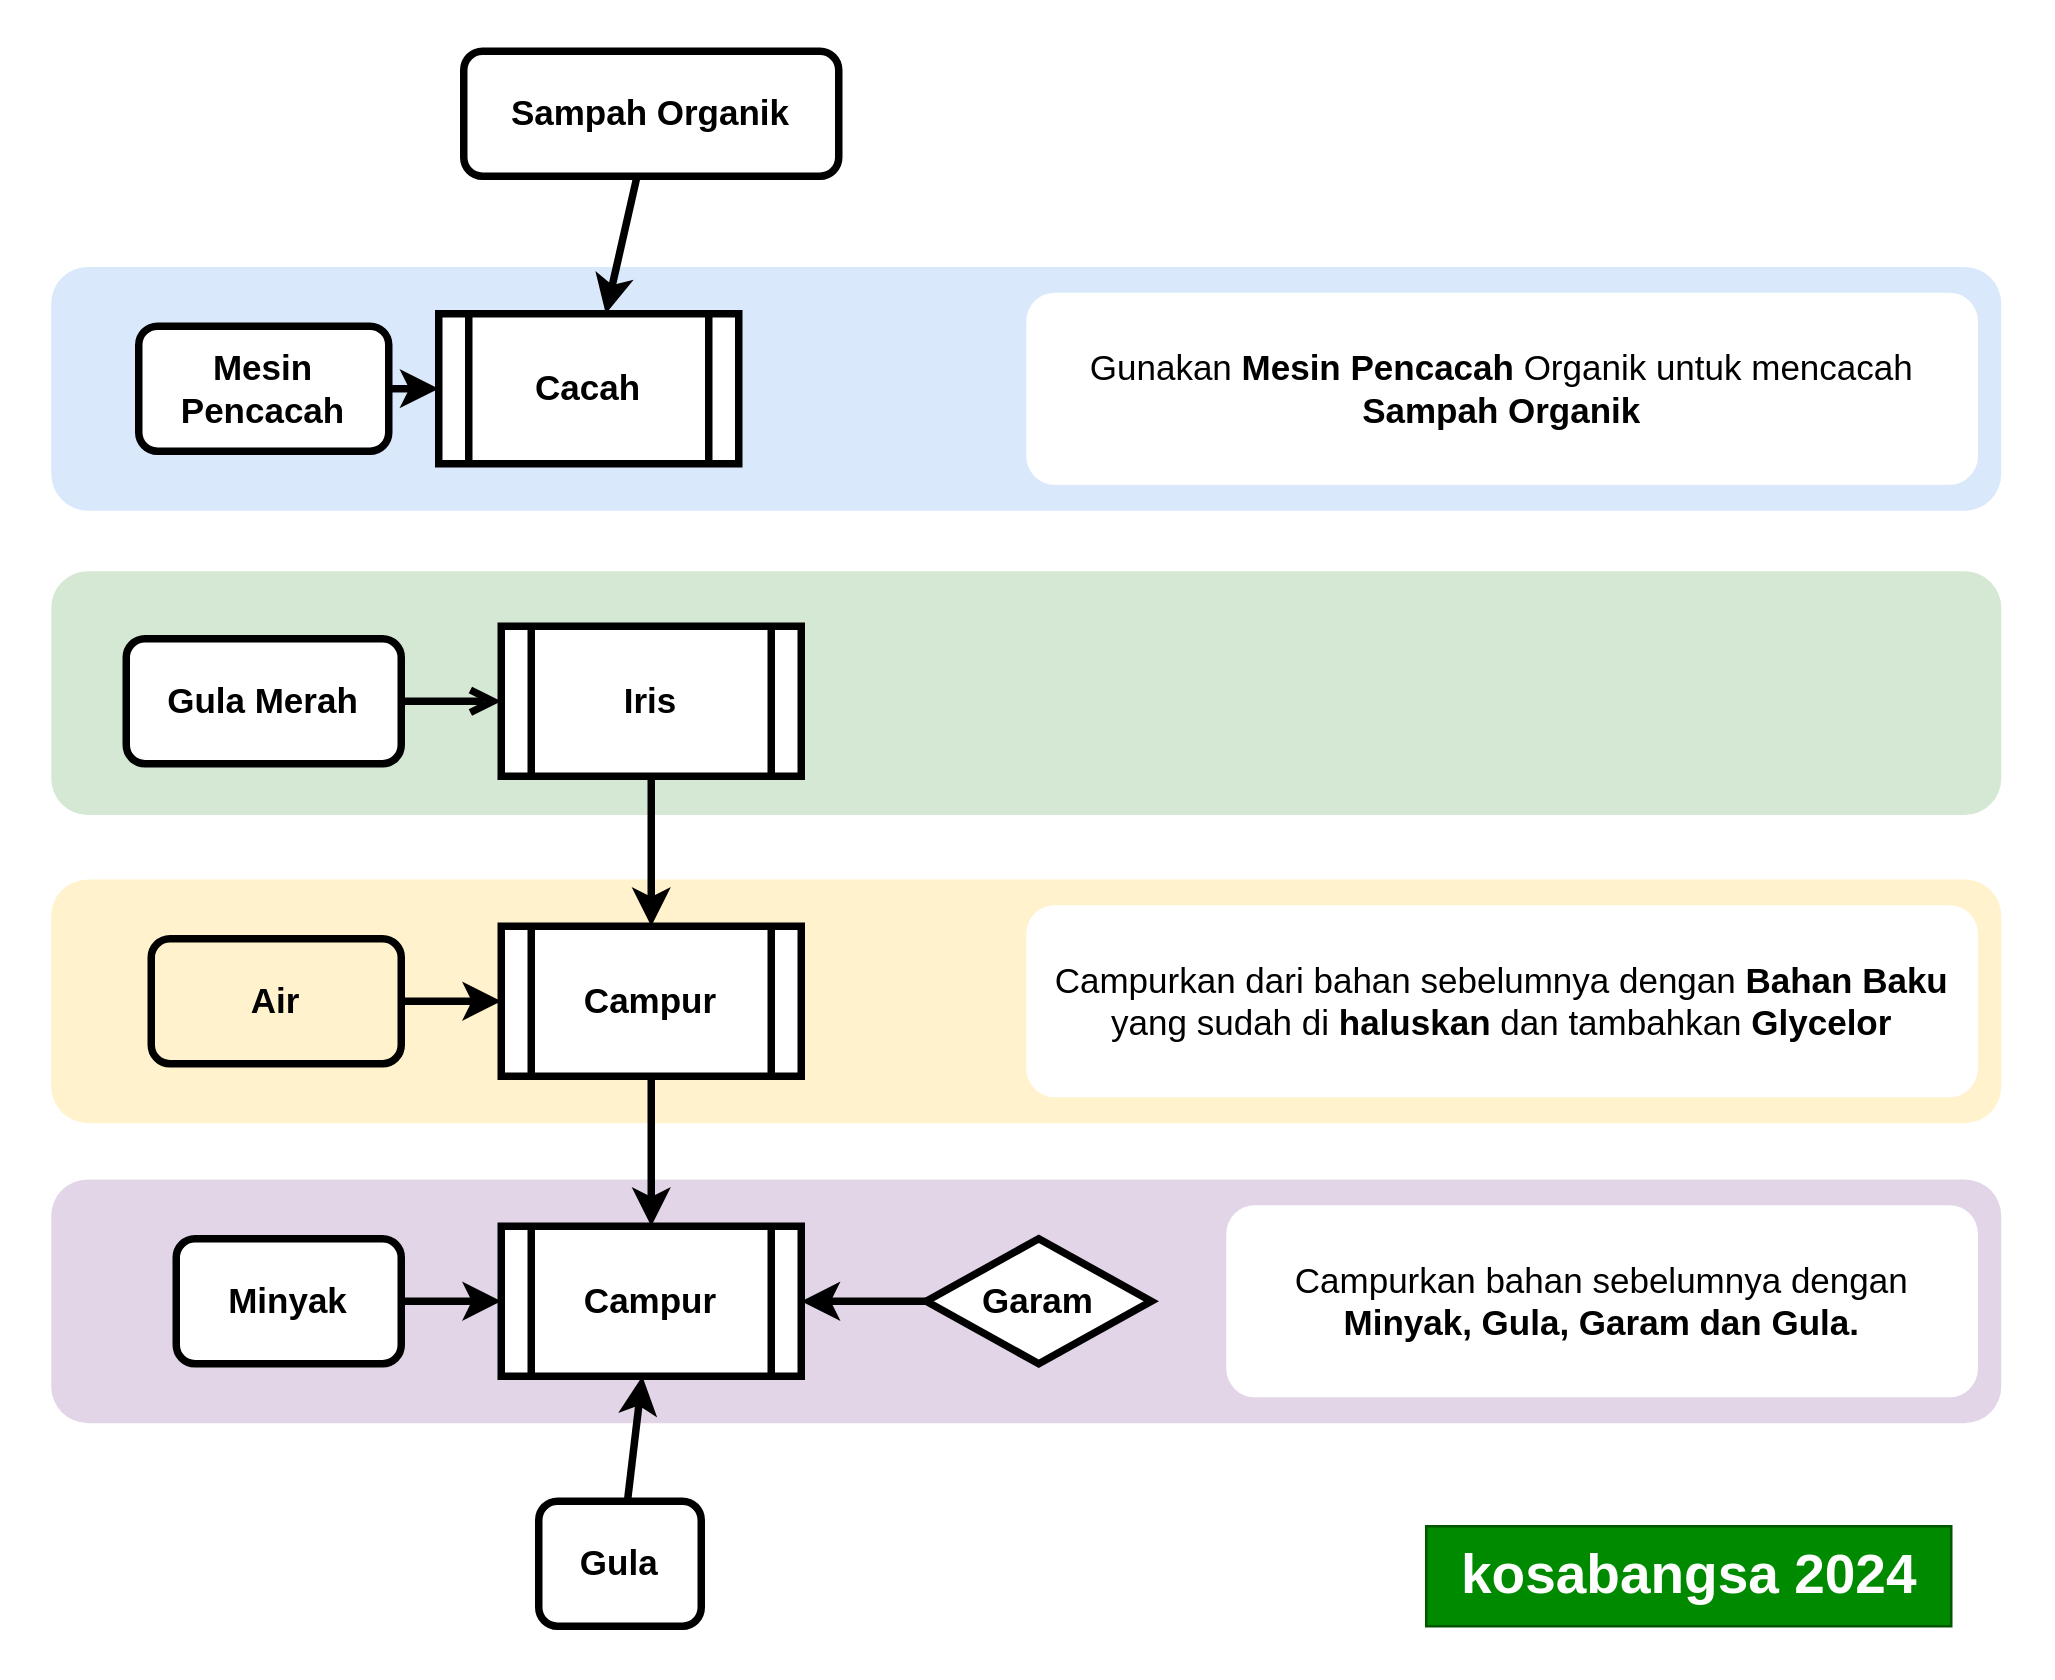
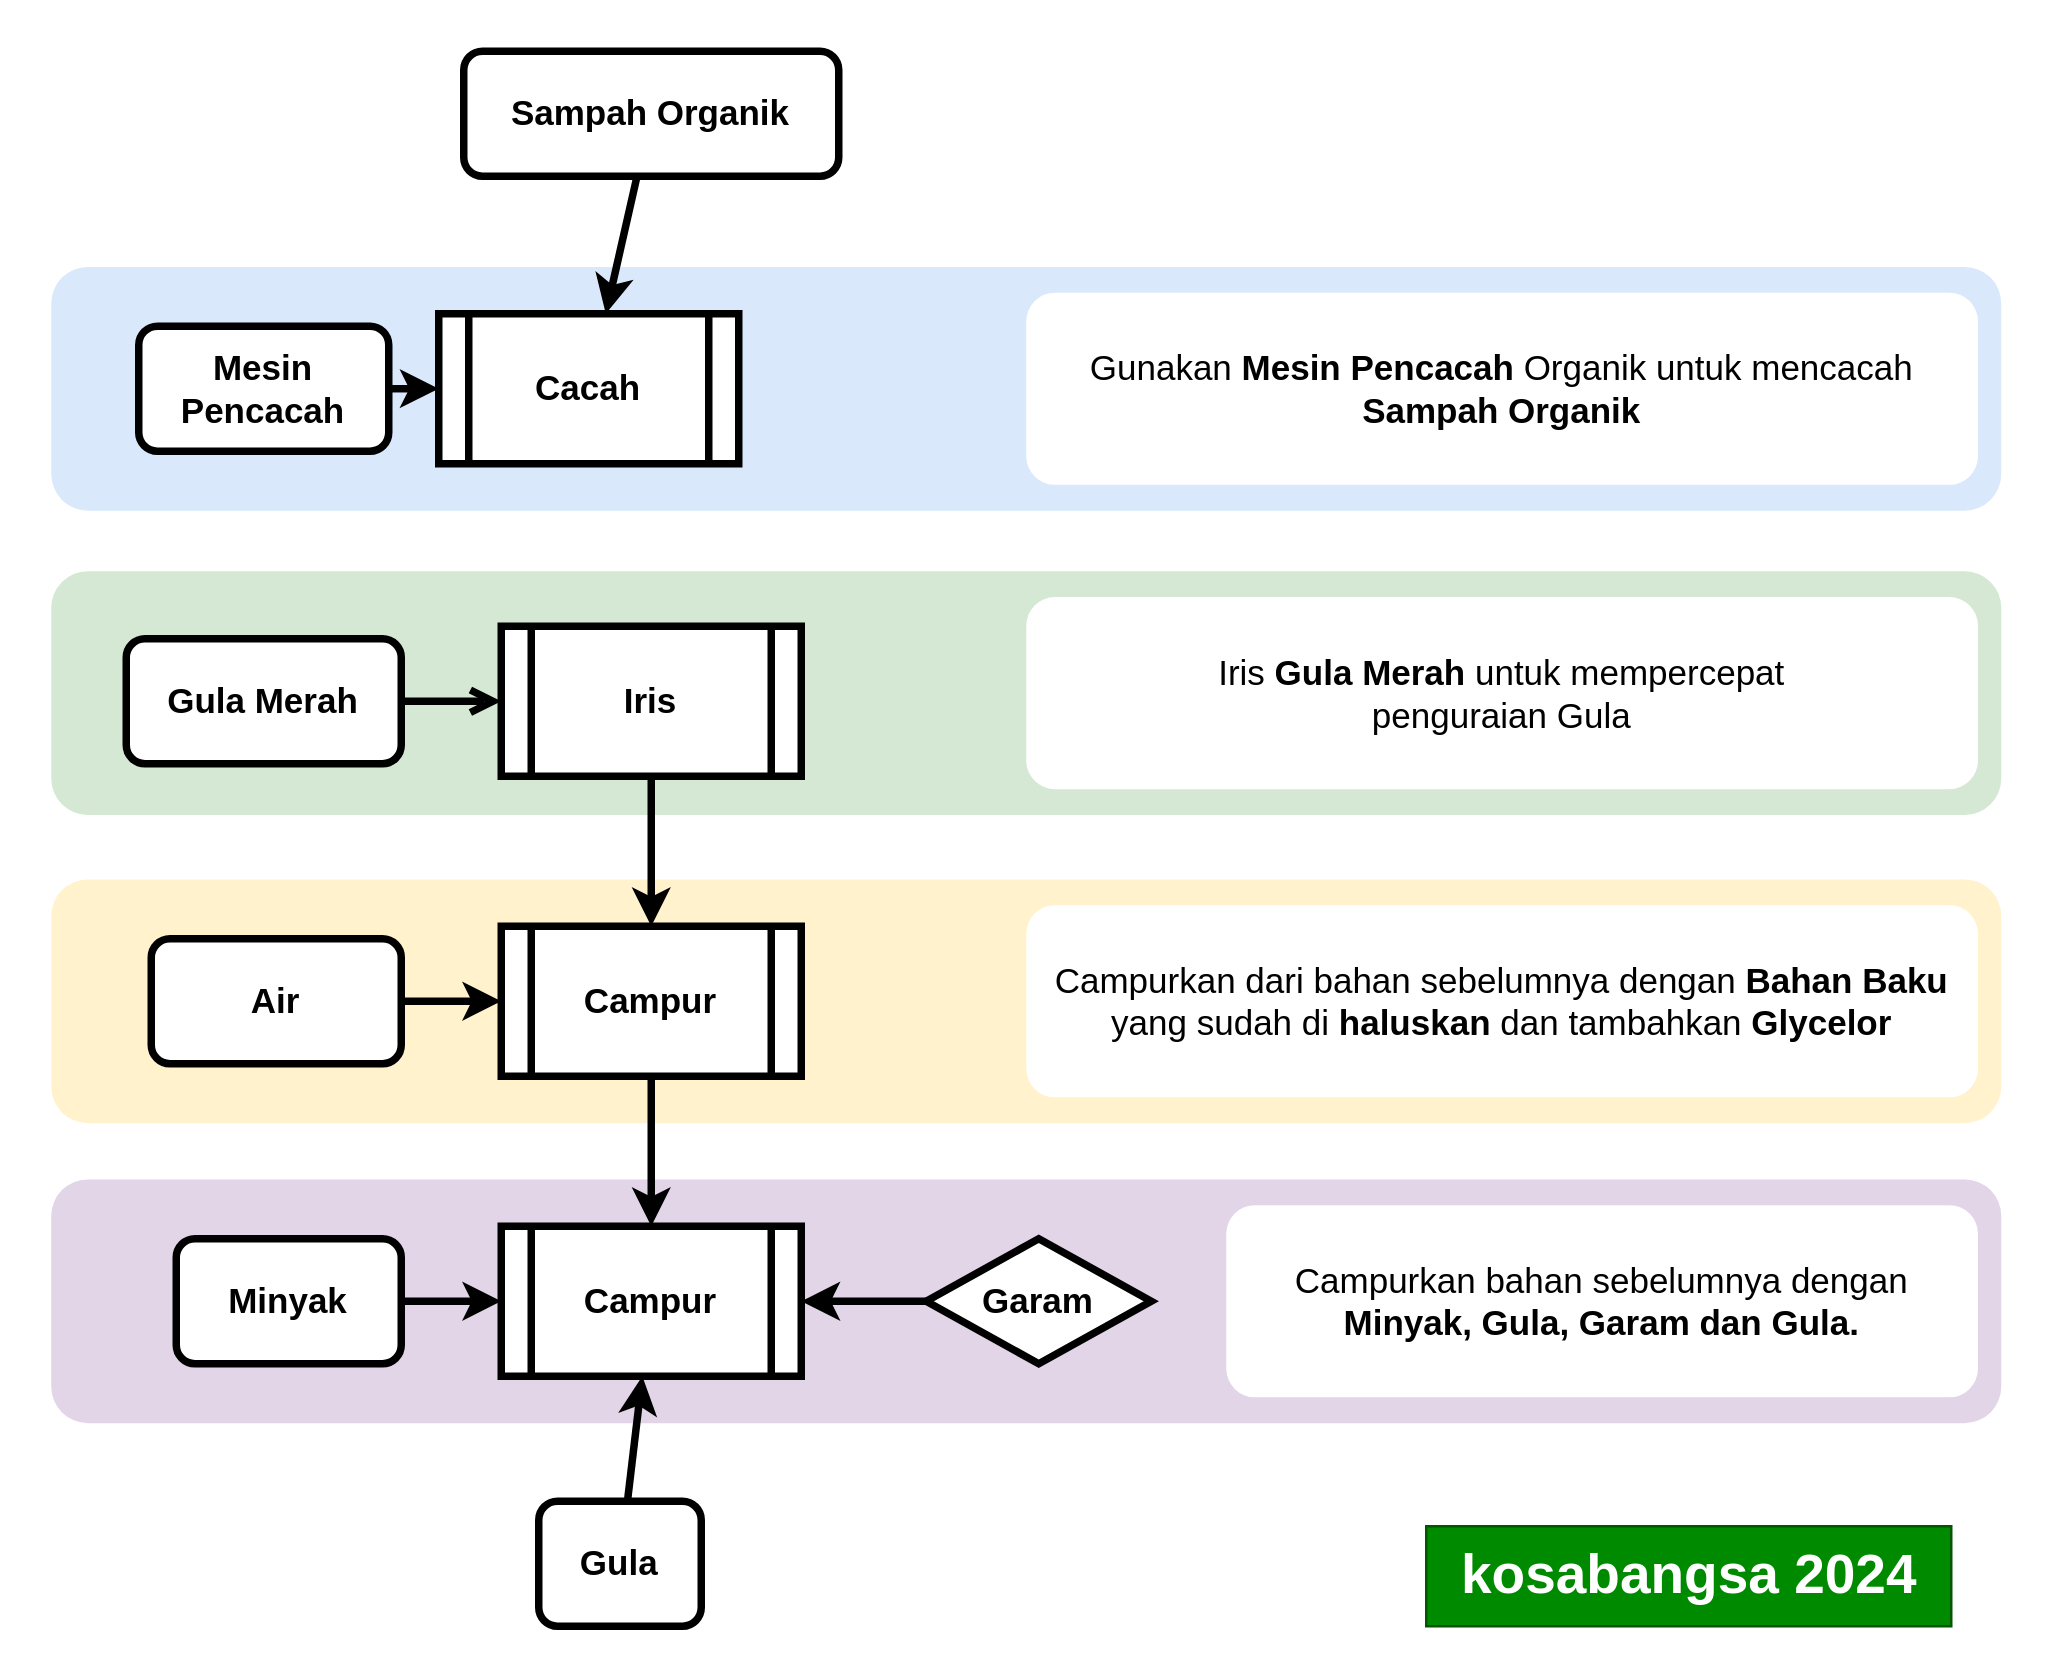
  <mxCell id="0" />
  <mxCell id="1" parent="0" />
  <mxCell id="2" value="" style="rounded=1;whiteSpace=wrap;html=1;strokeWidth=3;fontSize=14;strokeColor=none;fillColor=#e1d5e7;" parent="1" vertex="1"><mxGeometry x="20" y="471.25" width="780" height="97.5" as="geometry" /></mxCell>
  <mxCell id="3" value="" style="rounded=1;whiteSpace=wrap;html=1;strokeWidth=3;fontSize=14;strokeColor=none;fillColor=#fff2cc;" parent="1" vertex="1"><mxGeometry x="20" y="351.25" width="780" height="97.5" as="geometry" /></mxCell>
  <mxCell id="4" value="" style="rounded=1;whiteSpace=wrap;html=1;strokeWidth=3;fontSize=14;strokeColor=none;fillColor=#d5e8d4;" parent="1" vertex="1"><mxGeometry x="20" y="228" width="780" height="97.5" as="geometry" /></mxCell>
  <mxCell id="5" value="" style="rounded=1;whiteSpace=wrap;html=1;strokeWidth=3;fontSize=14;strokeColor=none;fillColor=#dae8fc;" parent="1" vertex="1"><mxGeometry x="20" y="106.25" width="780" height="97.5" as="geometry" /></mxCell>
  <mxCell id="6" value="" style="edgeStyle=none;html=1;strokeWidth=3;fontSize=14;fontStyle=1;endArrow=open;" parent="1" source="7" target="14" edge="1"><mxGeometry relative="1" as="geometry" /></mxCell>
  <mxCell id="7" value="Gula Merah" style="rounded=1;whiteSpace=wrap;html=1;strokeWidth=3;fontSize=14;fontStyle=1" parent="1" vertex="1"><mxGeometry x="50" y="255" width="110" height="50" as="geometry" /></mxCell>
  <mxCell id="8" value="Cacah" style="shape=process;whiteSpace=wrap;html=1;backgroundOutline=1;strokeWidth=3;fontSize=14;fontStyle=1" parent="1" vertex="1"><mxGeometry x="175" y="125" width="120" height="60" as="geometry" /></mxCell>
  <mxCell id="9" value="" style="edgeStyle=none;html=1;fontSize=14;strokeWidth=3;fontStyle=1" parent="1" source="10" target="8" edge="1"><mxGeometry relative="1" as="geometry" /></mxCell>
  <mxCell id="10" value="Mesin Pencacah" style="rounded=1;whiteSpace=wrap;html=1;strokeWidth=3;fontSize=14;fontStyle=1" parent="1" vertex="1"><mxGeometry x="55" y="129.99" width="100" height="50" as="geometry" /></mxCell>
  <mxCell id="11" value="" style="edgeStyle=none;html=1;strokeWidth=3;fontSize=14;fontStyle=1" parent="1" source="12" target="8" edge="1"><mxGeometry relative="1" as="geometry" /></mxCell>
  <mxCell id="12" value="Sampah Organik" style="rounded=1;whiteSpace=wrap;html=1;strokeWidth=3;fontSize=14;fontStyle=1" parent="1" vertex="1"><mxGeometry x="185" y="20" width="150" height="50" as="geometry" /></mxCell>
  <mxCell id="13" value="" style="edgeStyle=none;html=1;strokeWidth=3;fontSize=14;fontStyle=1" parent="1" source="14" target="16" edge="1"><mxGeometry relative="1" as="geometry" /></mxCell>
  <mxCell id="14" value="Iris" style="shape=process;whiteSpace=wrap;html=1;backgroundOutline=1;strokeWidth=3;fontSize=14;fontStyle=1" parent="1" vertex="1"><mxGeometry x="200" y="250" width="120" height="60" as="geometry" /></mxCell>
  <mxCell id="15" value="" style="edgeStyle=none;html=1;strokeWidth=3;fontSize=14;fontStyle=1" parent="1" source="16" target="25" edge="1"><mxGeometry relative="1" as="geometry" /></mxCell>
  <mxCell id="16" value="Campur" style="shape=process;whiteSpace=wrap;html=1;backgroundOutline=1;strokeWidth=3;fontSize=14;fontStyle=1" parent="1" vertex="1"><mxGeometry x="200" y="370" width="120" height="60" as="geometry" /></mxCell>
  <mxCell id="17" style="edgeStyle=none;html=1;entryX=0;entryY=0.5;entryDx=0;entryDy=0;strokeWidth=3;fontSize=14;fontStyle=1" parent="1" source="18" target="16" edge="1"><mxGeometry relative="1" as="geometry" /></mxCell>
- <mxCell id="18" value="Air" style="rounded=1;whiteSpace=wrap;html=1;strokeWidth=3;fontSize=14;fontStyle=1;fillColor=#fff2cc;" parent="1" vertex="1"><mxGeometry x="60" y="375" width="100" height="50" as="geometry" /></mxCell>
+ <mxCell id="18" value="Air" style="rounded=1;whiteSpace=wrap;html=1;strokeWidth=3;fontSize=14;fontStyle=1" parent="1" vertex="1"><mxGeometry x="60" y="375" width="100" height="50" as="geometry" /></mxCell>
  <mxCell id="19" value="" style="edgeStyle=none;html=1;strokeWidth=3;fontSize=14;fontStyle=1" parent="1" source="20" target="25" edge="1"><mxGeometry relative="1" as="geometry" /></mxCell>
  <mxCell id="20" value="Minyak" style="rounded=1;whiteSpace=wrap;html=1;strokeWidth=3;fontSize=14;fontStyle=1" parent="1" vertex="1"><mxGeometry x="70" y="495" width="90" height="50" as="geometry" /></mxCell>
  <mxCell id="21" value="" style="edgeStyle=none;html=1;strokeWidth=3;fontSize=14;fontStyle=1" parent="1" source="22" target="25" edge="1"><mxGeometry relative="1" as="geometry" /></mxCell>
  <mxCell id="22" value="Garam" style="rhombus;whiteSpace=wrap;html=1;strokeWidth=3;fontSize=14;fontStyle=1;" parent="1" vertex="1"><mxGeometry x="370" y="495" width="90" height="50" as="geometry" /></mxCell>
  <mxCell id="23" value="" style="edgeStyle=none;html=1;strokeWidth=3;fontSize=14;fontStyle=1" parent="1" source="24" target="25" edge="1"><mxGeometry relative="1" as="geometry" /></mxCell>
  <mxCell id="24" value="Gula" style="rounded=1;whiteSpace=wrap;html=1;strokeWidth=3;fontSize=14;fontStyle=1" parent="1" vertex="1"><mxGeometry x="215" y="600" width="65" height="50" as="geometry" /></mxCell>
  <mxCell id="25" value="Campur" style="shape=process;whiteSpace=wrap;html=1;backgroundOutline=1;strokeWidth=3;fontSize=14;fontStyle=1" parent="1" vertex="1"><mxGeometry x="200" y="490" width="120" height="60" as="geometry" /></mxCell>
  <mxCell id="26" value="Gunakan &lt;b&gt;Mesin Pencacah&lt;/b&gt; Organik untuk mencacah&lt;div&gt;&lt;b&gt;Sampah Organik&lt;/b&gt;&lt;/div&gt;" style="rounded=1;whiteSpace=wrap;html=1;strokeWidth=3;fontSize=14;strokeColor=none;" parent="1" vertex="1"><mxGeometry x="410" y="116.56" width="380.71" height="76.87" as="geometry" /></mxCell>
+ <mxCell id="27" value="Iris&amp;nbsp;&lt;b&gt;Gula Merah&lt;/b&gt; untuk mempercepat&lt;div&gt;penguraian Gula&lt;/div&gt;" style="rounded=1;whiteSpace=wrap;html=1;strokeWidth=3;fontSize=14;strokeColor=none;" parent="1" vertex="1"><mxGeometry x="410" y="238.32" width="380.71" height="76.87" as="geometry" /></mxCell>
  <mxCell id="28" value="Campurkan dari bahan sebelumnya dengan &lt;b&gt;Bahan Baku&lt;/b&gt; yang sudah di &lt;b&gt;haluskan&lt;/b&gt; dan tambahkan &lt;b&gt;Glycelor&lt;/b&gt;" style="rounded=1;whiteSpace=wrap;html=1;strokeWidth=3;fontSize=14;strokeColor=none;" parent="1" vertex="1"><mxGeometry x="410" y="361.56" width="380.71" height="76.87" as="geometry" /></mxCell>
  <mxCell id="29" value="Campurkan bahan sebelumnya dengan&lt;br&gt;&lt;b&gt;Minyak, Gula, Garam dan Gula.&lt;/b&gt;" style="rounded=1;whiteSpace=wrap;html=1;strokeWidth=3;fontSize=14;strokeColor=none;" parent="1" vertex="1"><mxGeometry x="490" y="481.56" width="300.71" height="76.87" as="geometry" /></mxCell>
  <mxCell id="30" value="kosabangsa 2024" style="text;html=1;align=center;verticalAlign=middle;resizable=0;points=[];autosize=1;fontSize=22;fontStyle=1;fillColor=#008a00;strokeColor=#005700;fontColor=#ffffff;" parent="1" vertex="1"><mxGeometry x="570" y="610" width="210" height="40" as="geometry" /></mxCell>
